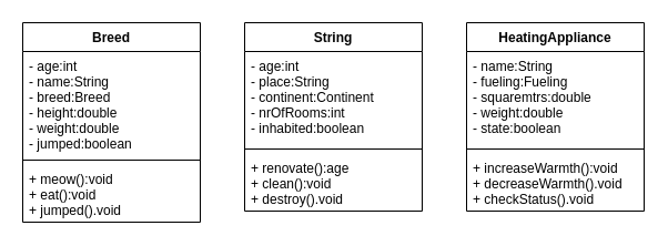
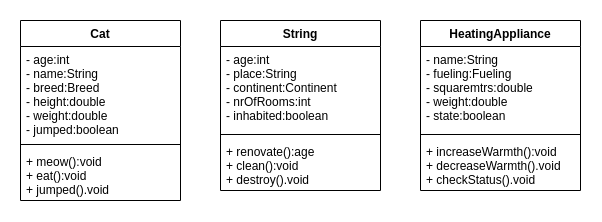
  <mxCell id="0" />
  <mxCell id="1" parent="0" />
- <mxCell id="2" value="Breed" style="swimlane;fontStyle=1;align=center;verticalAlign=top;childLayout=stackLayout;horizontal=1;startSize=26;horizontalStack=0;resizeParent=1;resizeParentMax=0;resizeLast=0;collapsible=1;marginBottom=0;" vertex="1" parent="1"><mxGeometry x="20" y="20" width="160" height="180" as="geometry" /></mxCell>
+ <mxCell id="2" value="Cat" style="swimlane;fontStyle=1;align=center;verticalAlign=top;childLayout=stackLayout;horizontal=1;startSize=26;horizontalStack=0;resizeParent=1;resizeParentMax=0;resizeLast=0;collapsible=1;marginBottom=0;" vertex="1" parent="1"><mxGeometry x="20" y="20" width="160" height="180" as="geometry" /></mxCell>
  <mxCell id="3" value="- age:int&#10;- name:String&#10;- breed:Breed&#10;- height:double&#10;- weight:double&#10;- jumped:boolean" style="text;strokeColor=none;fillColor=none;align=left;verticalAlign=top;spacingLeft=4;spacingRight=4;overflow=hidden;rotatable=0;points=[[0,0.5],[1,0.5]];portConstraint=eastwest;" vertex="1" parent="2"><mxGeometry y="26" width="160" height="94" as="geometry" /></mxCell>
  <mxCell id="4" value="" style="line;strokeWidth=1;fillColor=none;align=left;verticalAlign=middle;spacingTop=-1;spacingLeft=3;spacingRight=3;rotatable=0;labelPosition=right;points=[];portConstraint=eastwest;" vertex="1" parent="2"><mxGeometry y="120" width="160" height="8" as="geometry" /></mxCell>
  <mxCell id="5" value="+ meow():void&#10;+ eat():void&#10;+ jumped().void" style="text;strokeColor=none;fillColor=none;align=left;verticalAlign=top;spacingLeft=4;spacingRight=4;overflow=hidden;rotatable=0;points=[[0,0.5],[1,0.5]];portConstraint=eastwest;" vertex="1" parent="2"><mxGeometry y="128" width="160" height="52" as="geometry" /></mxCell>
  <mxCell id="6" value="String" style="swimlane;fontStyle=1;align=center;verticalAlign=top;childLayout=stackLayout;horizontal=1;startSize=26;horizontalStack=0;resizeParent=1;resizeParentMax=0;resizeLast=0;collapsible=1;marginBottom=0;" vertex="1" parent="1"><mxGeometry x="220" y="20" width="160" height="170" as="geometry" /></mxCell>
  <mxCell id="7" value="- age:int&#10;- place:String&#10;- continent:Continent&#10;- nrOfRooms:int&#10;- inhabited:boolean" style="text;strokeColor=none;fillColor=none;align=left;verticalAlign=top;spacingLeft=4;spacingRight=4;overflow=hidden;rotatable=0;points=[[0,0.5],[1,0.5]];portConstraint=eastwest;" vertex="1" parent="6"><mxGeometry y="26" width="160" height="84" as="geometry" /></mxCell>
  <mxCell id="8" value="" style="line;strokeWidth=1;fillColor=none;align=left;verticalAlign=middle;spacingTop=-1;spacingLeft=3;spacingRight=3;rotatable=0;labelPosition=right;points=[];portConstraint=eastwest;" vertex="1" parent="6"><mxGeometry y="110" width="160" height="8" as="geometry" /></mxCell>
  <mxCell id="9" value="+ renovate():age&#10;+ clean():void&#10;+ destroy().void" style="text;strokeColor=none;fillColor=none;align=left;verticalAlign=top;spacingLeft=4;spacingRight=4;overflow=hidden;rotatable=0;points=[[0,0.5],[1,0.5]];portConstraint=eastwest;" vertex="1" parent="6"><mxGeometry y="118" width="160" height="52" as="geometry" /></mxCell>
  <mxCell id="10" value="HeatingAppliance" style="swimlane;fontStyle=1;align=center;verticalAlign=top;childLayout=stackLayout;horizontal=1;startSize=26;horizontalStack=0;resizeParent=1;resizeParentMax=0;resizeLast=0;collapsible=1;marginBottom=0;" vertex="1" parent="1"><mxGeometry x="420" y="20" width="160" height="170" as="geometry" /></mxCell>
  <mxCell id="11" value="- name:String&#10;- fueling:Fueling&#10;- squaremtrs:double&#10;- weight:double&#10;- state:boolean" style="text;strokeColor=none;fillColor=none;align=left;verticalAlign=top;spacingLeft=4;spacingRight=4;overflow=hidden;rotatable=0;points=[[0,0.5],[1,0.5]];portConstraint=eastwest;" vertex="1" parent="10"><mxGeometry y="26" width="160" height="84" as="geometry" /></mxCell>
  <mxCell id="12" value="" style="line;strokeWidth=1;fillColor=none;align=left;verticalAlign=middle;spacingTop=-1;spacingLeft=3;spacingRight=3;rotatable=0;labelPosition=right;points=[];portConstraint=eastwest;" vertex="1" parent="10"><mxGeometry y="110" width="160" height="8" as="geometry" /></mxCell>
  <mxCell id="13" value="+ increaseWarmth():void&#10;+ decreaseWarmth().void&#10;+ checkStatus().void" style="text;strokeColor=none;fillColor=none;align=left;verticalAlign=top;spacingLeft=4;spacingRight=4;overflow=hidden;rotatable=0;points=[[0,0.5],[1,0.5]];portConstraint=eastwest;" vertex="1" parent="10"><mxGeometry y="118" width="160" height="52" as="geometry" /></mxCell>
